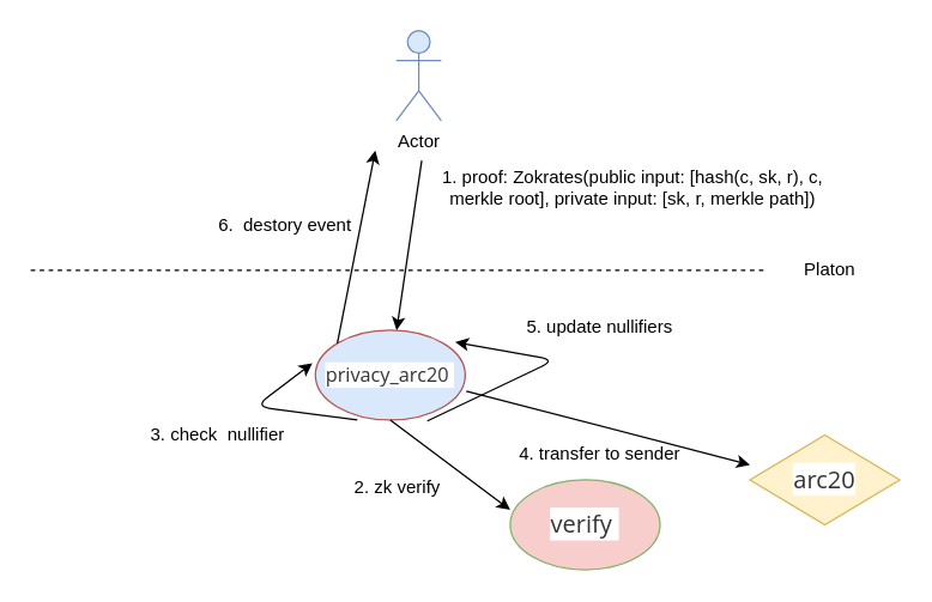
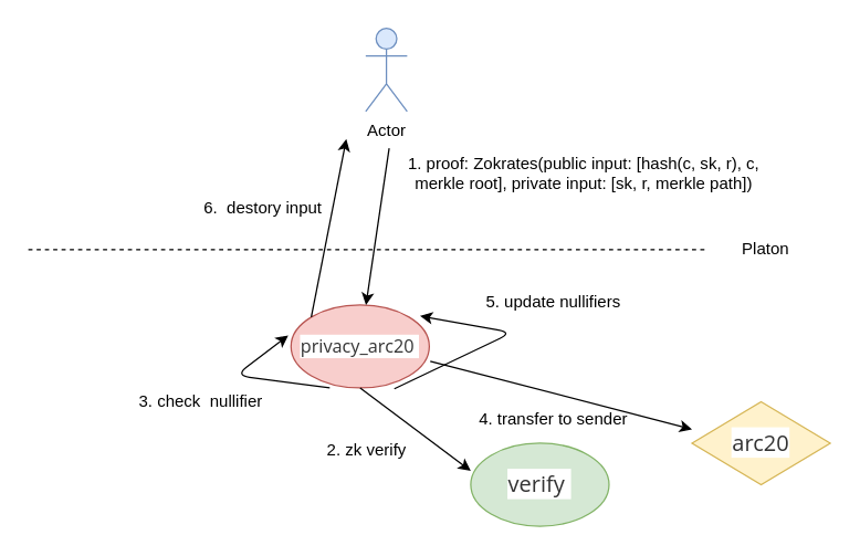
  <mxCell id="0" />
  <mxCell id="1" parent="0" />
  <mxCell id="2" value="" style="endArrow=none;dashed=1;html=1;" parent="1" edge="1"><mxGeometry width="50" height="50" relative="1" as="geometry"><mxPoint x="20" y="180" as="sourcePoint" /><mxPoint x="510" y="180" as="targetPoint" /></mxGeometry></mxCell>
  <mxCell id="3" value="Platon" style="text;html=1;strokeColor=none;fillColor=none;align=center;verticalAlign=middle;whiteSpace=wrap;rounded=0;" parent="1" vertex="1"><mxGeometry x="520" y="170" width="67" height="20" as="geometry" /></mxCell>
- <mxCell id="4" value="&lt;span style=&quot;color: rgb(51 , 51 , 51) ; font-family: &amp;#34;open sans&amp;#34; , &amp;#34;clear sans&amp;#34; , &amp;#34;helvetica neue&amp;#34; , &amp;#34;helvetica&amp;#34; , &amp;#34;arial&amp;#34; , sans-serif ; white-space: pre-wrap ; background-color: rgb(255 , 255 , 255)&quot;&gt;&lt;font style=&quot;font-size: 13px&quot;&gt;privacy_arc20 &lt;/font&gt;&lt;/span&gt;" style="ellipse;whiteSpace=wrap;html=1;fillColor=#dae8fc;strokeColor=#b85450;" parent="1" vertex="1"><mxGeometry x="210" y="220" width="100" height="60" as="geometry" /></mxCell>
- <mxCell id="5" value="&lt;span style=&quot;color: rgb(51 , 51 , 51) ; font-family: &amp;#34;open sans&amp;#34; , &amp;#34;clear sans&amp;#34; , &amp;#34;helvetica neue&amp;#34; , &amp;#34;helvetica&amp;#34; , &amp;#34;arial&amp;#34; , sans-serif ; font-size: 16px ; white-space: pre-wrap ; background-color: rgb(255 , 255 , 255)&quot;&gt;verify &lt;/span&gt;" style="ellipse;whiteSpace=wrap;html=1;fillColor=#f8cecc;strokeColor=#82b366;" parent="1" vertex="1"><mxGeometry x="340" y="320" width="100" height="60" as="geometry" /></mxCell>
+ <mxCell id="4" value="&lt;span style=&quot;color: rgb(51 , 51 , 51) ; font-family: &amp;#34;open sans&amp;#34; , &amp;#34;clear sans&amp;#34; , &amp;#34;helvetica neue&amp;#34; , &amp;#34;helvetica&amp;#34; , &amp;#34;arial&amp;#34; , sans-serif ; white-space: pre-wrap ; background-color: rgb(255 , 255 , 255)&quot;&gt;&lt;font style=&quot;font-size: 13px&quot;&gt;privacy_arc20 &lt;/font&gt;&lt;/span&gt;" style="ellipse;whiteSpace=wrap;html=1;fillColor=#f8cecc;strokeColor=#b85450;" parent="1" vertex="1"><mxGeometry x="210" y="220" width="100" height="60" as="geometry" /></mxCell>
+ <mxCell id="5" value="&lt;span style=&quot;color: rgb(51 , 51 , 51) ; font-family: &amp;#34;open sans&amp;#34; , &amp;#34;clear sans&amp;#34; , &amp;#34;helvetica neue&amp;#34; , &amp;#34;helvetica&amp;#34; , &amp;#34;arial&amp;#34; , sans-serif ; font-size: 16px ; white-space: pre-wrap ; background-color: rgb(255 , 255 , 255)&quot;&gt;verify &lt;/span&gt;" style="ellipse;whiteSpace=wrap;html=1;fillColor=#d5e8d4;strokeColor=#82b366;" parent="1" vertex="1"><mxGeometry x="340" y="320" width="100" height="60" as="geometry" /></mxCell>
  <mxCell id="6" value="Actor" style="shape=umlActor;verticalLabelPosition=bottom;labelBackgroundColor=#ffffff;verticalAlign=top;html=1;outlineConnect=0;fillColor=#dae8fc;strokeColor=#6c8ebf;" parent="1" vertex="1"><mxGeometry x="264" y="20" width="30" height="60" as="geometry" /></mxCell>
  <mxCell id="7" value="" style="endArrow=classic;html=1;exitX=-0.011;exitY=-0.111;exitDx=0;exitDy=0;exitPerimeter=0;" parent="1" source="8" target="4" edge="1"><mxGeometry width="50" height="50" relative="1" as="geometry"><mxPoint x="320" y="100" as="sourcePoint" /><mxPoint x="320" y="90" as="targetPoint" /></mxGeometry></mxCell>
  <mxCell id="8" value="1.&amp;nbsp;proof: Zokrates(public input: [hash(c, sk, r), c, merkle root], private input: [sk, r, merkle path])" style="text;html=1;strokeColor=none;fillColor=none;align=center;verticalAlign=middle;whiteSpace=wrap;rounded=0;" parent="1" vertex="1"><mxGeometry x="284" y="110" width="276" height="30" as="geometry" /></mxCell>
  <mxCell id="9" value="" style="endArrow=classic;html=1;entryX=0;entryY=0.333;entryDx=0;entryDy=0;entryPerimeter=0;" parent="1" target="5" edge="1"><mxGeometry width="50" height="50" relative="1" as="geometry"><mxPoint x="260" y="280" as="sourcePoint" /><mxPoint x="290" y="320" as="targetPoint" /></mxGeometry></mxCell>
  <mxCell id="10" value="2. zk verify" style="text;html=1;strokeColor=none;fillColor=none;align=center;verticalAlign=middle;whiteSpace=wrap;rounded=0;" parent="1" vertex="1"><mxGeometry x="200" y="310" width="130" height="30" as="geometry" /></mxCell>
  <mxCell id="11" value="" style="endArrow=classic;html=1;entryX=-0.02;entryY=0.367;entryDx=0;entryDy=0;entryPerimeter=0;" parent="1" target="4" edge="1"><mxGeometry width="50" height="50" relative="1" as="geometry"><mxPoint x="238" y="280" as="sourcePoint" /><mxPoint x="170" y="240" as="targetPoint" /><Array as="points"><mxPoint x="170" y="271" /></Array></mxGeometry></mxCell>
  <mxCell id="12" value="3. check&amp;nbsp;&amp;nbsp;nullifier" style="text;html=1;strokeColor=none;fillColor=none;align=center;verticalAlign=middle;whiteSpace=wrap;rounded=0;" parent="1" vertex="1"><mxGeometry x="80" y="275" width="130" height="30" as="geometry" /></mxCell>
  <mxCell id="13" value="" style="endArrow=classic;html=1;exitX=0;exitY=0;exitDx=0;exitDy=0;" parent="1" source="4" edge="1"><mxGeometry width="50" height="50" relative="1" as="geometry"><mxPoint x="160" y="190" as="sourcePoint" /><mxPoint x="250" y="100" as="targetPoint" /></mxGeometry></mxCell>
- <mxCell id="14" value="6.&amp;nbsp; destory event" style="text;html=1;strokeColor=none;fillColor=none;align=center;verticalAlign=middle;whiteSpace=wrap;rounded=0;" parent="1" vertex="1"><mxGeometry x="140" y="140" width="100" height="20" as="geometry" /></mxCell>
+ <mxCell id="14" value="6.&amp;nbsp; destory input" style="text;html=1;strokeColor=none;fillColor=none;align=center;verticalAlign=middle;whiteSpace=wrap;rounded=0;" parent="1" vertex="1"><mxGeometry x="140" y="140" width="100" height="20" as="geometry" /></mxCell>
  <mxCell id="15" value="" style="endArrow=classic;html=1;exitX=0.747;exitY=1.011;exitDx=0;exitDy=0;exitPerimeter=0;entryX=0.933;entryY=0.133;entryDx=0;entryDy=0;entryPerimeter=0;" parent="1" source="4" target="4" edge="1"><mxGeometry width="50" height="50" relative="1" as="geometry"><mxPoint x="330" y="310" as="sourcePoint" /><mxPoint x="410" y="250" as="targetPoint" /><Array as="points"><mxPoint x="370" y="240" /></Array></mxGeometry></mxCell>
  <mxCell id="16" value="5. update&amp;nbsp;nullifiers&lt;br&gt;&amp;nbsp;" style="text;html=1;strokeColor=none;fillColor=none;align=center;verticalAlign=middle;whiteSpace=wrap;rounded=0;" parent="1" vertex="1"><mxGeometry x="320" y="210" width="160" height="30" as="geometry" /></mxCell>
  <mxCell id="17" value="&lt;font color=&quot;#333333&quot; face=&quot;open sans, clear sans, helvetica neue, helvetica, arial, sans-serif&quot;&gt;&lt;span style=&quot;font-size: 16px ; white-space: pre-wrap ; background-color: rgb(255 , 255 , 255)&quot;&gt;arc20&lt;/span&gt;&lt;/font&gt;" style="rhombus;whiteSpace=wrap;html=1;fillColor=#fff2cc;strokeColor=#d6b656;" parent="1" vertex="1"><mxGeometry x="500" y="290" width="100" height="60" as="geometry" /></mxCell>
  <mxCell id="18" value="" style="endArrow=classic;html=1;entryX=0;entryY=0.333;entryDx=0;entryDy=0;entryPerimeter=0;exitX=1.007;exitY=0.678;exitDx=0;exitDy=0;exitPerimeter=0;" parent="1" target="17" edge="1"><mxGeometry width="50" height="50" relative="1" as="geometry"><mxPoint x="310.7" y="260.68" as="sourcePoint" /><mxPoint x="390" y="240" as="targetPoint" /></mxGeometry></mxCell>
  <mxCell id="19" value="4. transfer to sender&lt;br&gt;&amp;nbsp;" style="text;html=1;strokeColor=none;fillColor=none;align=center;verticalAlign=middle;whiteSpace=wrap;rounded=0;" parent="1" vertex="1"><mxGeometry x="320" y="295" width="160" height="30" as="geometry" /></mxCell>
